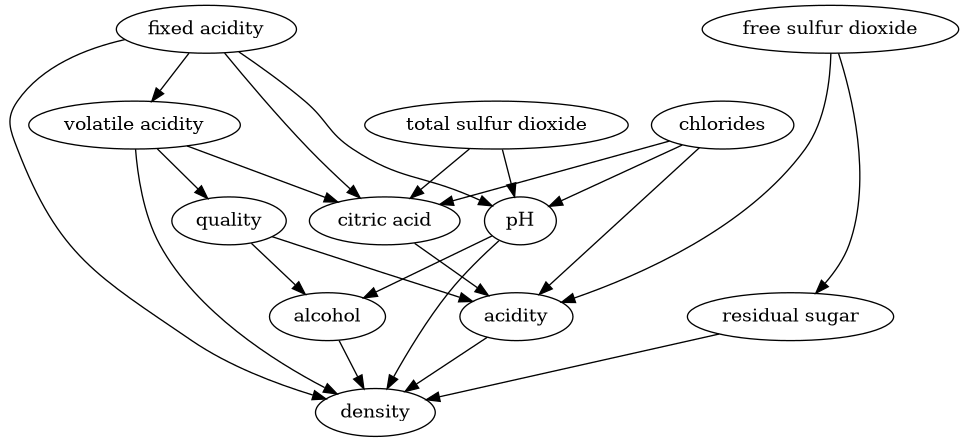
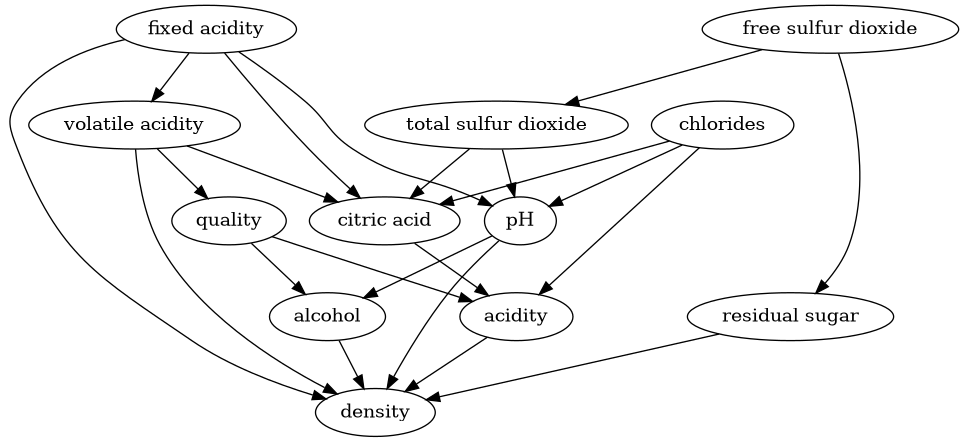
  strict digraph {
    n1 [label="fixed acidity"]
    n2 [label="volatile acidity"]
    n3 [label="citric acid"]
    n4 [label=density]
    n5 [label=pH]
    n6 [label=quality]
    n7 [label=acidity]
    n8 [label=alcohol]
    n9 [label="residual sugar"]
    n10 [label=chlorides]
    n11 [label="free sulfur dioxide"]
    n12 [label="total sulfur dioxide"]
    n1 -> n2
    n1 -> n3
    n1 -> n4
    n1 -> n5
    n2 -> n3
    n2 -> n4
    n2 -> n6
    n3 -> n7
    n5 -> n4
    n5 -> n8
    n6 -> n7
    n6 -> n8
    n7 -> n4
    n8 -> n4
    n9 -> n4
    n10 -> n3
    n10 -> n5
    n10 -> n7
    n11 -> n9
-   n11 -> n7
+   n11 -> n12
    n12 -> n3
    n12 -> n5
  }
